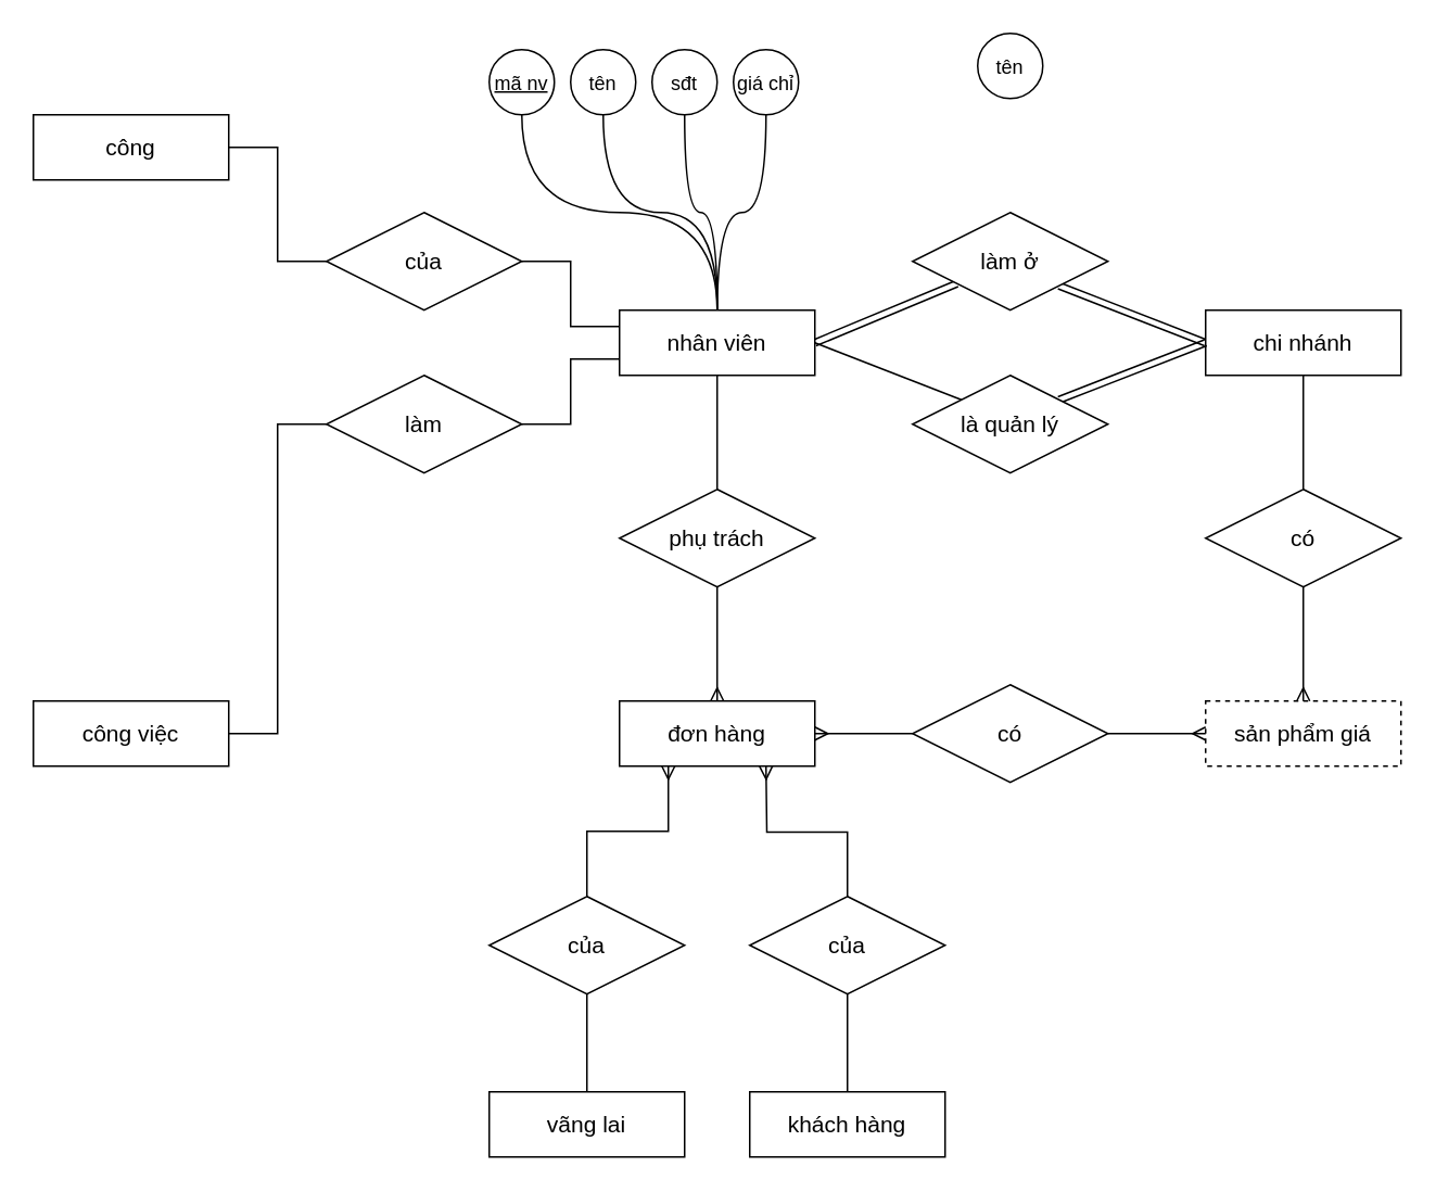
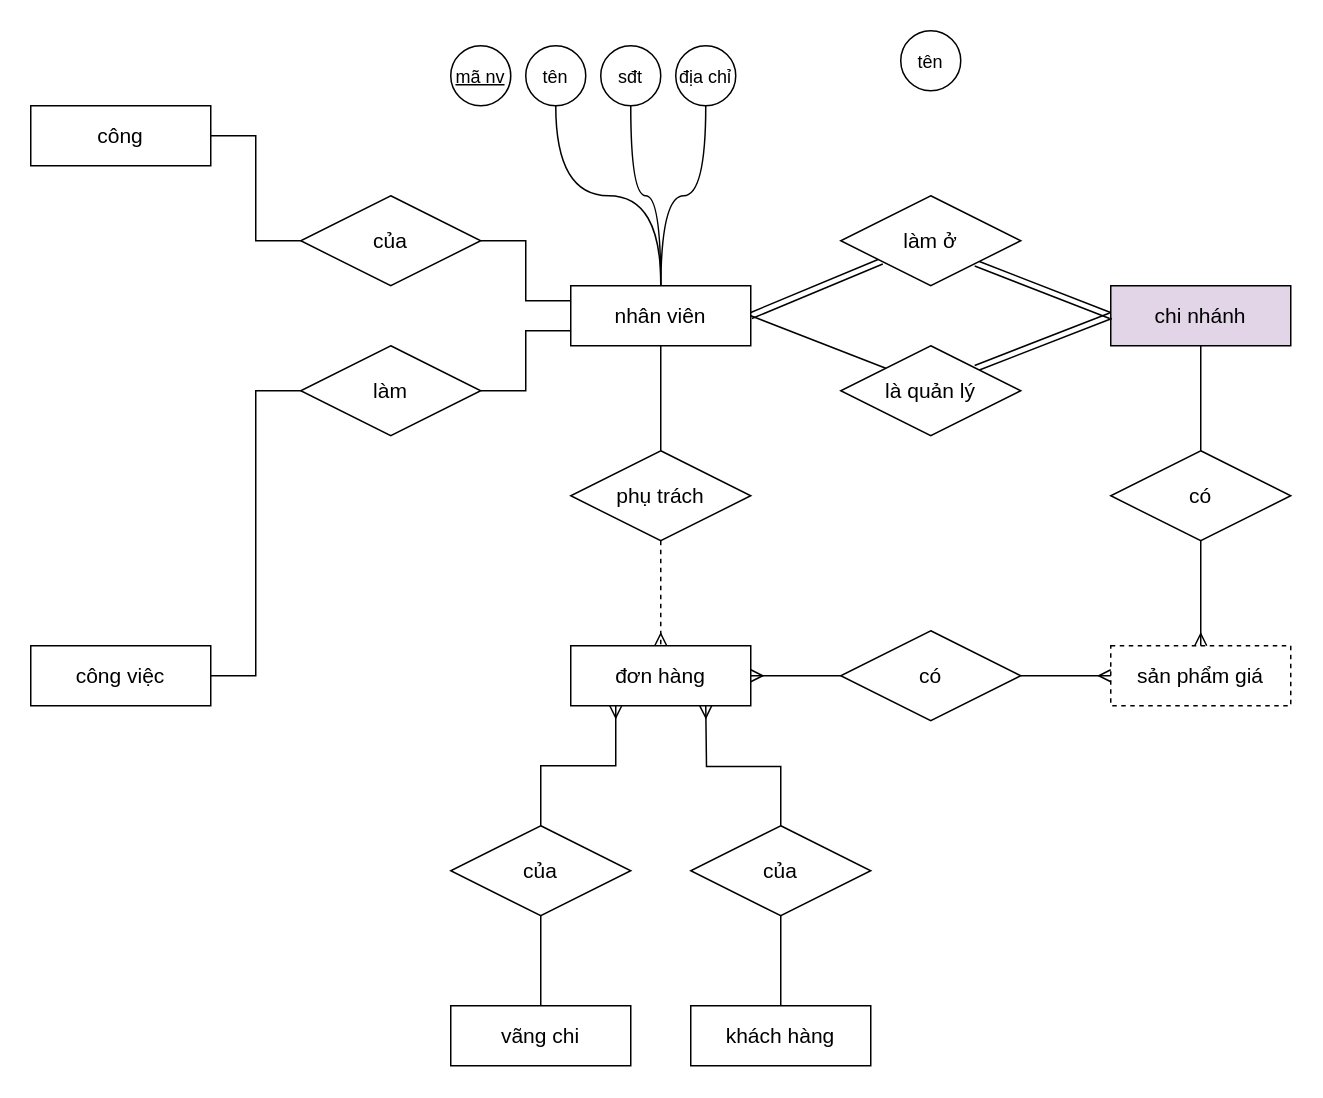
  <mxCell id="0" />
  <mxCell id="1" parent="0" />
  <mxCell id="2" style="orthogonalLoop=1;jettySize=auto;html=1;exitX=1;exitY=0.5;exitDx=0;exitDy=0;endArrow=none;endFill=0;shape=link;sketch=0;shadow=0;fontSize=14;" edge="1" parent="1" source="5" target="17"><mxGeometry relative="1" as="geometry" /></mxCell>
  <mxCell id="3" style="edgeStyle=none;orthogonalLoop=1;jettySize=auto;html=1;exitX=1;exitY=0.5;exitDx=0;exitDy=0;entryX=0;entryY=0;entryDx=0;entryDy=0;endArrow=none;endFill=0;sketch=0;shadow=0;fontSize=14;" edge="1" parent="1" source="5" target="19"><mxGeometry relative="1" as="geometry" /></mxCell>
  <mxCell id="4" style="edgeStyle=orthogonalEdgeStyle;rounded=0;sketch=0;orthogonalLoop=1;jettySize=auto;html=1;exitX=0.5;exitY=1;exitDx=0;exitDy=0;entryX=0.5;entryY=0;entryDx=0;entryDy=0;shadow=0;startArrow=none;startFill=0;endArrow=none;endFill=0;fontSize=14;" edge="1" parent="1" source="5" target="32"><mxGeometry relative="1" as="geometry" /></mxCell>
  <mxCell id="5" value="&lt;font style=&quot;font-size: 14px;&quot;&gt;nhân viên&lt;/font&gt;" style="whiteSpace=wrap;html=1;sketch=0;shadow=0;fontSize=14;" vertex="1" parent="1"><mxGeometry x="380" y="190" width="120" height="40" as="geometry" /></mxCell>
  <mxCell id="6" style="edgeStyle=orthogonalEdgeStyle;rounded=0;sketch=0;orthogonalLoop=1;jettySize=auto;html=1;exitX=1;exitY=0.5;exitDx=0;exitDy=0;entryX=0;entryY=0.5;entryDx=0;entryDy=0;shadow=0;startArrow=none;startFill=0;endArrow=none;endFill=0;fontSize=14;" edge="1" parent="1" source="7" target="30"><mxGeometry relative="1" as="geometry" /></mxCell>
  <mxCell id="7" value="&lt;font style=&quot;font-size: 14px;&quot;&gt;công việc&lt;/font&gt;" style="whiteSpace=wrap;html=1;sketch=0;shadow=0;fontSize=14;" vertex="1" parent="1"><mxGeometry x="20" y="430" width="120" height="40" as="geometry" /></mxCell>
  <mxCell id="8" style="edgeStyle=none;shape=link;orthogonalLoop=1;jettySize=auto;html=1;exitX=0;exitY=0.5;exitDx=0;exitDy=0;entryX=1;entryY=1;entryDx=0;entryDy=0;endArrow=none;endFill=0;sketch=0;shadow=0;fontSize=14;" edge="1" parent="1" source="10" target="17"><mxGeometry relative="1" as="geometry" /></mxCell>
  <mxCell id="9" style="edgeStyle=none;orthogonalLoop=1;jettySize=auto;html=1;exitX=0.5;exitY=1;exitDx=0;exitDy=0;endArrow=none;endFill=0;sketch=0;shadow=0;fontSize=14;" edge="1" parent="1" source="10" target="21"><mxGeometry relative="1" as="geometry" /></mxCell>
- <mxCell id="10" value="&lt;font style=&quot;font-size: 14px;&quot;&gt;chi nhánh&lt;/font&gt;" style="whiteSpace=wrap;html=1;sketch=0;shadow=0;fontSize=14;" vertex="1" parent="1"><mxGeometry x="740" y="190" width="120" height="40" as="geometry" /></mxCell>
+ <mxCell id="10" value="&lt;font style=&quot;font-size: 14px;&quot;&gt;chi nhánh&lt;/font&gt;" style="whiteSpace=wrap;html=1;sketch=0;shadow=0;fontSize=14;fillColor=#e1d5e7;" vertex="1" parent="1"><mxGeometry x="740" y="190" width="120" height="40" as="geometry" /></mxCell>
  <mxCell id="11" style="edgeStyle=orthogonalEdgeStyle;sketch=0;orthogonalLoop=1;jettySize=auto;html=1;entryX=0.5;entryY=0;entryDx=0;entryDy=0;shadow=0;endArrow=none;endFill=0;startArrow=ERmany;startFill=0;rounded=0;fontSize=14;" edge="1" parent="1" target="26"><mxGeometry relative="1" as="geometry"><mxPoint x="470" y="470" as="sourcePoint" /></mxGeometry></mxCell>
  <mxCell id="12" style="edgeStyle=orthogonalEdgeStyle;rounded=0;sketch=0;orthogonalLoop=1;jettySize=auto;html=1;exitX=0.25;exitY=1;exitDx=0;exitDy=0;entryX=0.5;entryY=0;entryDx=0;entryDy=0;shadow=0;startArrow=ERmany;startFill=0;endArrow=none;endFill=0;fontSize=14;" edge="1" parent="1" source="13" target="28"><mxGeometry relative="1" as="geometry" /></mxCell>
  <mxCell id="13" value="&lt;span style=&quot;font-size: 14px;&quot;&gt;đơn hàng&lt;/span&gt;" style="whiteSpace=wrap;html=1;sketch=0;shadow=0;fontSize=14;" vertex="1" parent="1"><mxGeometry x="380" y="430" width="120" height="40" as="geometry" /></mxCell>
  <mxCell id="14" value="&lt;font style=&quot;font-size: 14px;&quot;&gt;sản phẩm giá&lt;/font&gt;" style="whiteSpace=wrap;html=1;sketch=0;shadow=0;fontSize=14;dashed=1;" vertex="1" parent="1"><mxGeometry x="740" y="430" width="120" height="40" as="geometry" /></mxCell>
  <mxCell id="15" value="&lt;font style=&quot;font-size: 14px;&quot;&gt;khách hàng&lt;/font&gt;" style="whiteSpace=wrap;html=1;sketch=0;shadow=0;fontSize=14;" vertex="1" parent="1"><mxGeometry x="460" y="670" width="120" height="40" as="geometry" /></mxCell>
- <mxCell id="16" value="&lt;font style=&quot;font-size: 14px;&quot;&gt;vãng lai&lt;/font&gt;" style="whiteSpace=wrap;html=1;sketch=0;shadow=0;fontSize=14;" vertex="1" parent="1"><mxGeometry x="300" y="670" width="120" height="40" as="geometry" /></mxCell>
+ <mxCell id="16" value="&lt;font style=&quot;font-size: 14px;&quot;&gt;vãng chi&lt;/font&gt;" style="whiteSpace=wrap;html=1;sketch=0;shadow=0;fontSize=14;" vertex="1" parent="1"><mxGeometry x="300" y="670" width="120" height="40" as="geometry" /></mxCell>
  <mxCell id="17" value="làm&amp;nbsp;ở" style="rhombus;whiteSpace=wrap;html=1;sketch=0;shadow=0;fontSize=14;" vertex="1" parent="1"><mxGeometry x="560" y="130" width="120" height="60" as="geometry" /></mxCell>
  <mxCell id="18" style="edgeStyle=none;shape=link;orthogonalLoop=1;jettySize=auto;html=1;exitX=1;exitY=0;exitDx=0;exitDy=0;entryX=0;entryY=0.5;entryDx=0;entryDy=0;endArrow=none;endFill=0;sketch=0;shadow=0;fontSize=14;" edge="1" parent="1" source="19" target="10"><mxGeometry relative="1" as="geometry" /></mxCell>
  <mxCell id="19" value="là quản lý" style="rhombus;whiteSpace=wrap;html=1;sketch=0;shadow=0;fontSize=14;" vertex="1" parent="1"><mxGeometry x="560" y="230" width="120" height="60" as="geometry" /></mxCell>
  <mxCell id="20" style="edgeStyle=none;orthogonalLoop=1;jettySize=auto;html=1;exitX=0.5;exitY=1;exitDx=0;exitDy=0;entryX=0.5;entryY=0;entryDx=0;entryDy=0;endArrow=ERmany;endFill=0;sketch=0;shadow=0;fontSize=14;" edge="1" parent="1" source="21" target="14"><mxGeometry relative="1" as="geometry" /></mxCell>
  <mxCell id="21" value="có" style="rhombus;whiteSpace=wrap;html=1;sketch=0;shadow=0;fontSize=14;" vertex="1" parent="1"><mxGeometry x="740" y="300" width="120" height="60" as="geometry" /></mxCell>
  <mxCell id="22" style="edgeStyle=none;sketch=0;orthogonalLoop=1;jettySize=auto;html=1;exitX=0;exitY=0.5;exitDx=0;exitDy=0;entryX=1;entryY=0.5;entryDx=0;entryDy=0;shadow=0;endArrow=ERmany;endFill=0;fontSize=14;" edge="1" parent="1" source="24" target="13"><mxGeometry relative="1" as="geometry" /></mxCell>
  <mxCell id="23" style="edgeStyle=none;sketch=0;orthogonalLoop=1;jettySize=auto;html=1;exitX=1;exitY=0.5;exitDx=0;exitDy=0;entryX=0;entryY=0.5;entryDx=0;entryDy=0;shadow=0;endArrow=ERmany;endFill=0;fontSize=14;" edge="1" parent="1" source="24" target="14"><mxGeometry relative="1" as="geometry" /></mxCell>
  <mxCell id="24" value="có" style="rhombus;whiteSpace=wrap;html=1;sketch=0;shadow=0;fontSize=14;" vertex="1" parent="1"><mxGeometry x="560" y="420" width="120" height="60" as="geometry" /></mxCell>
  <mxCell id="25" style="edgeStyle=none;sketch=0;orthogonalLoop=1;jettySize=auto;html=1;exitX=0.5;exitY=1;exitDx=0;exitDy=0;entryX=0.5;entryY=0;entryDx=0;entryDy=0;shadow=0;endArrow=none;endFill=0;fontSize=14;" edge="1" parent="1" source="26" target="15"><mxGeometry relative="1" as="geometry" /></mxCell>
  <mxCell id="26" value="của" style="rhombus;whiteSpace=wrap;html=1;sketch=0;shadow=0;fontSize=14;" vertex="1" parent="1"><mxGeometry x="460" y="550" width="120" height="60" as="geometry" /></mxCell>
  <mxCell id="27" style="edgeStyle=none;sketch=0;orthogonalLoop=1;jettySize=auto;html=1;exitX=0.5;exitY=1;exitDx=0;exitDy=0;entryX=0.5;entryY=0;entryDx=0;entryDy=0;shadow=0;startArrow=none;startFill=0;endArrow=none;endFill=0;fontSize=14;" edge="1" parent="1" source="28" target="16"><mxGeometry relative="1" as="geometry" /></mxCell>
  <mxCell id="28" value="của" style="rhombus;whiteSpace=wrap;html=1;sketch=0;shadow=0;fontSize=14;" vertex="1" parent="1"><mxGeometry x="300" y="550" width="120" height="60" as="geometry" /></mxCell>
  <mxCell id="29" style="edgeStyle=orthogonalEdgeStyle;rounded=0;sketch=0;orthogonalLoop=1;jettySize=auto;html=1;exitX=1;exitY=0.5;exitDx=0;exitDy=0;entryX=0;entryY=0.75;entryDx=0;entryDy=0;shadow=0;startArrow=none;startFill=0;endArrow=none;endFill=0;fontSize=14;" edge="1" parent="1" source="30" target="5"><mxGeometry relative="1" as="geometry" /></mxCell>
  <mxCell id="30" value="làm" style="rhombus;whiteSpace=wrap;html=1;sketch=0;shadow=0;fontSize=14;" vertex="1" parent="1"><mxGeometry x="200" y="230" width="120" height="60" as="geometry" /></mxCell>
- <mxCell id="31" style="edgeStyle=orthogonalEdgeStyle;rounded=0;sketch=0;orthogonalLoop=1;jettySize=auto;html=1;exitX=0.5;exitY=1;exitDx=0;exitDy=0;shadow=0;startArrow=none;startFill=0;endArrow=ERmany;endFill=0;fontSize=14;" edge="1" parent="1" source="32" target="13"><mxGeometry relative="1" as="geometry" /></mxCell>
+ <mxCell id="31" style="edgeStyle=orthogonalEdgeStyle;rounded=0;sketch=0;orthogonalLoop=1;jettySize=auto;html=1;exitX=0.5;exitY=1;exitDx=0;exitDy=0;shadow=0;startArrow=none;startFill=0;endArrow=ERmany;endFill=0;fontSize=14;dashed=1;" edge="1" parent="1" source="32" target="13"><mxGeometry relative="1" as="geometry" /></mxCell>
  <mxCell id="32" value="phụ trách" style="rhombus;whiteSpace=wrap;html=1;sketch=0;shadow=0;fontSize=14;" vertex="1" parent="1"><mxGeometry x="380" y="300" width="120" height="60" as="geometry" /></mxCell>
  <mxCell id="33" value="&lt;font style=&quot;font-size: 14px&quot;&gt;công&lt;/font&gt;" style="whiteSpace=wrap;html=1;sketch=0;shadow=0;fontSize=14;" vertex="1" parent="1"><mxGeometry x="20" y="70" width="120" height="40" as="geometry" /></mxCell>
  <mxCell id="34" style="edgeStyle=orthogonalEdgeStyle;rounded=0;sketch=0;orthogonalLoop=1;jettySize=auto;html=1;exitX=1;exitY=0.5;exitDx=0;exitDy=0;entryX=0;entryY=0.25;entryDx=0;entryDy=0;shadow=0;startArrow=none;startFill=0;endArrow=none;endFill=0;fontSize=14;" edge="1" parent="1" source="36" target="5"><mxGeometry relative="1" as="geometry" /></mxCell>
  <mxCell id="35" style="edgeStyle=orthogonalEdgeStyle;rounded=0;sketch=0;orthogonalLoop=1;jettySize=auto;html=1;exitX=0;exitY=0.5;exitDx=0;exitDy=0;entryX=1;entryY=0.5;entryDx=0;entryDy=0;shadow=0;startArrow=none;startFill=0;endArrow=none;endFill=0;fontSize=14;" edge="1" parent="1" source="36" target="33"><mxGeometry relative="1" as="geometry" /></mxCell>
  <mxCell id="36" value="của" style="rhombus;whiteSpace=wrap;html=1;sketch=0;shadow=0;fontSize=14;" vertex="1" parent="1"><mxGeometry x="200" y="130" width="120" height="60" as="geometry" /></mxCell>
- <mxCell id="37" style="edgeStyle=orthogonalEdgeStyle;sketch=0;orthogonalLoop=1;jettySize=auto;html=1;exitX=0.5;exitY=1;exitDx=0;exitDy=0;entryX=0.5;entryY=0;entryDx=0;entryDy=0;shadow=0;startArrow=none;startFill=0;endArrow=none;endFill=0;fontSize=14;curved=1;" edge="1" parent="1" source="38" target="5"><mxGeometry relative="1" as="geometry" /></mxCell>
  <mxCell id="38" value="&lt;u&gt;&lt;font style=&quot;font-size: 12px&quot;&gt;mã nv&lt;/font&gt;&lt;/u&gt;" style="ellipse;whiteSpace=wrap;html=1;aspect=fixed;shadow=0;sketch=0;fontSize=14;" vertex="1" parent="1"><mxGeometry x="300" y="30" width="40" height="40" as="geometry" /></mxCell>
  <mxCell id="39" style="edgeStyle=orthogonalEdgeStyle;curved=1;sketch=0;orthogonalLoop=1;jettySize=auto;html=1;exitX=0.5;exitY=1;exitDx=0;exitDy=0;shadow=0;startArrow=none;startFill=0;endArrow=none;endFill=0;fontSize=14;" edge="1" parent="1" source="40"><mxGeometry relative="1" as="geometry"><mxPoint x="440" y="190" as="targetPoint" /></mxGeometry></mxCell>
- <mxCell id="40" value="&lt;span style=&quot;font-size: 12px&quot;&gt;giá chỉ&lt;/span&gt;" style="ellipse;whiteSpace=wrap;html=1;aspect=fixed;shadow=0;sketch=0;fontSize=14;" vertex="1" parent="1"><mxGeometry x="450" y="30" width="40" height="40" as="geometry" /></mxCell>
+ <mxCell id="40" value="&lt;span style=&quot;font-size: 12px&quot;&gt;địa chỉ&lt;/span&gt;" style="ellipse;whiteSpace=wrap;html=1;aspect=fixed;shadow=0;sketch=0;fontSize=14;" vertex="1" parent="1"><mxGeometry x="450" y="30" width="40" height="40" as="geometry" /></mxCell>
  <mxCell id="41" style="edgeStyle=orthogonalEdgeStyle;curved=1;sketch=0;orthogonalLoop=1;jettySize=auto;html=1;exitX=0.5;exitY=1;exitDx=0;exitDy=0;shadow=0;startArrow=none;startFill=0;endArrow=none;endFill=0;fontSize=14;" edge="1" parent="1" source="42"><mxGeometry relative="1" as="geometry"><mxPoint x="440" y="190" as="targetPoint" /></mxGeometry></mxCell>
  <mxCell id="42" value="&lt;span style=&quot;font-size: 12px&quot;&gt;tên&lt;/span&gt;" style="ellipse;whiteSpace=wrap;html=1;aspect=fixed;shadow=0;sketch=0;fontSize=14;" vertex="1" parent="1"><mxGeometry x="350" y="30" width="40" height="40" as="geometry" /></mxCell>
  <mxCell id="43" value="&lt;span style=&quot;font-size: 12px&quot;&gt;tên&lt;/span&gt;" style="ellipse;whiteSpace=wrap;html=1;aspect=fixed;shadow=0;sketch=0;fontSize=14;" vertex="1" parent="1"><mxGeometry x="600" y="20" width="40" height="40" as="geometry" /></mxCell>
  <mxCell id="44" style="edgeStyle=orthogonalEdgeStyle;curved=1;sketch=0;orthogonalLoop=1;jettySize=auto;html=1;exitX=0.5;exitY=1;exitDx=0;exitDy=0;entryX=0.5;entryY=0;entryDx=0;entryDy=0;shadow=0;startArrow=none;startFill=0;endArrow=none;endFill=0;fontSize=14;" edge="1" parent="1" source="45" target="5"><mxGeometry relative="1" as="geometry" /></mxCell>
  <mxCell id="45" value="&lt;span style=&quot;font-size: 12px&quot;&gt;sđt&lt;/span&gt;" style="ellipse;whiteSpace=wrap;html=1;aspect=fixed;shadow=0;sketch=0;fontSize=14;" vertex="1" parent="1"><mxGeometry x="400" y="30" width="40" height="40" as="geometry" /></mxCell>
